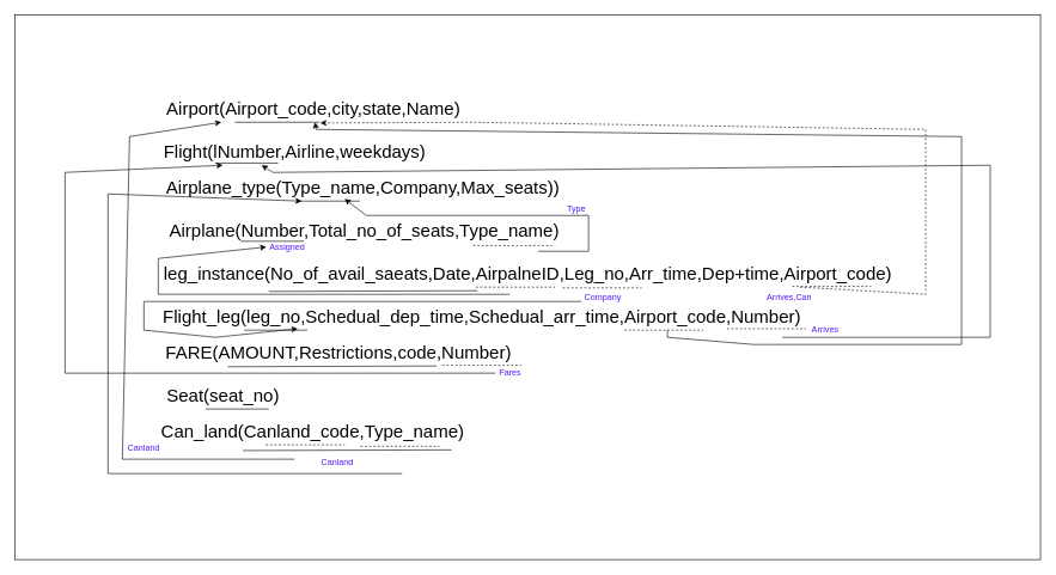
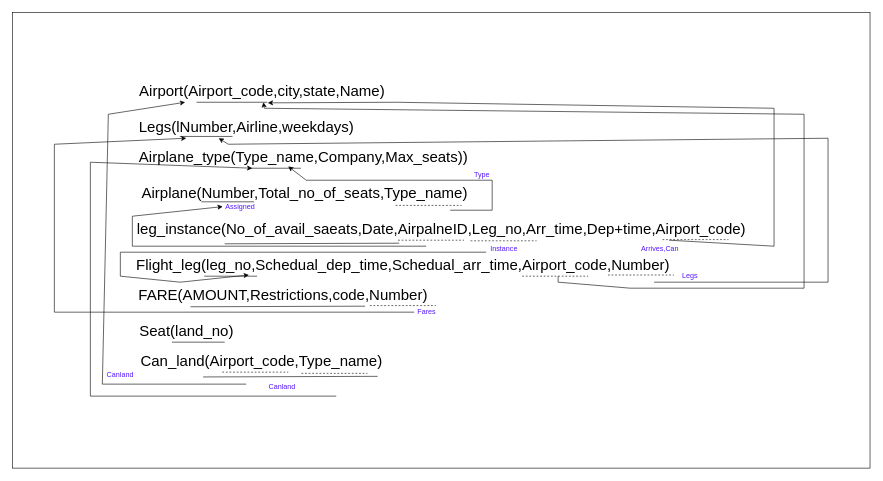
  <mxCell id="0" />
  <mxCell id="1" parent="0" />
  <mxCell id="2" value="" style="rounded=0;whiteSpace=wrap;html=1;" parent="1" vertex="1"><mxGeometry x="20" y="20" width="1430" height="760" as="geometry" /></mxCell>
  <mxCell id="3" value="Flight_leg(leg_no,Schedual_dep_time,Schedual_arr_time,Airport_code,Number)" style="text;html=1;align=center;verticalAlign=middle;resizable=0;points=[];autosize=1;strokeColor=none;fillColor=none;fontSize=25;" parent="1" vertex="1"><mxGeometry x="216" y="420" width="910" height="40" as="geometry" /></mxCell>
- <mxCell id="4" value="Flight(lNumber,Airline,weekdays)" style="text;html=1;align=center;verticalAlign=middle;resizable=0;points=[];autosize=1;strokeColor=none;fillColor=none;fontSize=25;" parent="1" vertex="1"><mxGeometry x="215" y="190" width="390" height="40" as="geometry" /></mxCell>
+ <mxCell id="4" value="Legs(lNumber,Airline,weekdays)" style="text;html=1;align=center;verticalAlign=middle;resizable=0;points=[];autosize=1;strokeColor=none;fillColor=none;fontSize=25;" parent="1" vertex="1"><mxGeometry x="215" y="190" width="390" height="40" as="geometry" /></mxCell>
  <mxCell id="5" value="FARE(AMOUNT,Restrictions,code,Number)" style="text;html=1;align=center;verticalAlign=middle;resizable=0;points=[];autosize=1;strokeColor=none;fillColor=none;fontSize=25;" parent="1" vertex="1"><mxGeometry x="216" y="470" width="510" height="40" as="geometry" /></mxCell>
  <mxCell id="6" value="Airplane_type(Type_name,Company,Max_seats))" style="text;html=1;align=center;verticalAlign=middle;resizable=0;points=[];autosize=1;strokeColor=none;fillColor=none;fontSize=25;" parent="1" vertex="1"><mxGeometry x="220" y="240" width="570" height="40" as="geometry" /></mxCell>
  <mxCell id="7" value="Airplane(Number,Total_no_of_seats,Type_name)" style="text;html=1;align=center;verticalAlign=middle;resizable=0;points=[];autosize=1;strokeColor=none;fillColor=none;fontSize=25;" parent="1" vertex="1"><mxGeometry x="212" y="300" width="590" height="40" as="geometry" /></mxCell>
  <mxCell id="8" value="leg_instance(No_of_avail_saeats,Date,AirpalneID,Leg_no,Arr_time,Dep+time,Airport_code)" style="text;html=1;align=center;verticalAlign=middle;resizable=0;points=[];autosize=1;strokeColor=none;fillColor=none;fontSize=25;" parent="1" vertex="1"><mxGeometry x="215" y="360" width="1040" height="40" as="geometry" /></mxCell>
- <mxCell id="9" value="Seat(seat_no)" style="text;html=1;align=center;verticalAlign=middle;resizable=0;points=[];autosize=1;strokeColor=none;fillColor=none;fontSize=25;" parent="1" vertex="1"><mxGeometry x="220" y="530" width="180" height="40" as="geometry" /></mxCell>
+ <mxCell id="9" value="Seat(land_no)" style="text;html=1;align=center;verticalAlign=middle;resizable=0;points=[];autosize=1;strokeColor=none;fillColor=none;fontSize=25;" parent="1" vertex="1"><mxGeometry x="220" y="530" width="180" height="40" as="geometry" /></mxCell>
  <mxCell id="10" value="Airport(Airport_code,city,state,Name)" style="text;html=1;align=center;verticalAlign=middle;resizable=0;points=[];autosize=1;strokeColor=none;fillColor=none;fontSize=25;" parent="1" vertex="1"><mxGeometry x="221" y="130" width="430" height="40" as="geometry" /></mxCell>
  <mxCell id="11" value="" style="endArrow=none;html=1;rounded=0;" parent="1" edge="1"><mxGeometry width="50" height="50" relative="1" as="geometry"><mxPoint x="445" y="170" as="sourcePoint" /><mxPoint x="327" y="170.002" as="targetPoint" /></mxGeometry></mxCell>
  <mxCell id="12" value="" style="endArrow=none;html=1;rounded=0;" parent="1" edge="1"><mxGeometry width="50" height="50" relative="1" as="geometry"><mxPoint x="387" y="227" as="sourcePoint" /><mxPoint x="299" y="227.002" as="targetPoint" /></mxGeometry></mxCell>
  <mxCell id="13" value="" style="endArrow=none;html=1;rounded=0;" parent="1" edge="1"><mxGeometry width="50" height="50" relative="1" as="geometry"><mxPoint x="501" y="280" as="sourcePoint" /><mxPoint x="413" y="280.002" as="targetPoint" /></mxGeometry></mxCell>
  <mxCell id="14" value="" style="endArrow=none;html=1;rounded=0;" parent="1" edge="1"><mxGeometry width="50" height="50" relative="1" as="geometry"><mxPoint x="423" y="336" as="sourcePoint" /><mxPoint x="335" y="336.002" as="targetPoint" /></mxGeometry></mxCell>
  <mxCell id="15" value="" style="endArrow=none;html=1;rounded=0;" parent="1" edge="1"><mxGeometry width="50" height="50" relative="1" as="geometry"><mxPoint x="374" y="406" as="sourcePoint" /><mxPoint x="665" y="405.002" as="targetPoint" /></mxGeometry></mxCell>
  <mxCell id="16" value="" style="endArrow=none;html=1;rounded=0;" parent="1" edge="1"><mxGeometry width="50" height="50" relative="1" as="geometry"><mxPoint x="317" y="511" as="sourcePoint" /><mxPoint x="608" y="510.002" as="targetPoint" /></mxGeometry></mxCell>
  <mxCell id="17" value="" style="endArrow=none;html=1;rounded=0;" parent="1" edge="1"><mxGeometry width="50" height="50" relative="1" as="geometry"><mxPoint x="428" y="460" as="sourcePoint" /><mxPoint x="340" y="460.002" as="targetPoint" /></mxGeometry></mxCell>
  <mxCell id="18" value="" style="endArrow=none;html=1;rounded=0;" parent="1" edge="1"><mxGeometry width="50" height="50" relative="1" as="geometry"><mxPoint x="374" y="570" as="sourcePoint" /><mxPoint x="286" y="570.002" as="targetPoint" /></mxGeometry></mxCell>
- <mxCell id="19" value="Can_land(Canland_code,Type_name)" style="text;html=1;align=center;verticalAlign=middle;resizable=0;points=[];autosize=1;strokeColor=none;fillColor=none;fontSize=25;" vertex="1" parent="1"><mxGeometry x="220" y="580" width="430" height="40" as="geometry" /></mxCell>
+ <mxCell id="19" value="Can_land(Airport_code,Type_name)" style="text;html=1;align=center;verticalAlign=middle;resizable=0;points=[];autosize=1;strokeColor=none;fillColor=none;fontSize=25;" vertex="1" parent="1"><mxGeometry x="220" y="580" width="430" height="40" as="geometry" /></mxCell>
  <mxCell id="20" value="" style="endArrow=none;dashed=1;html=1;rounded=0;" edge="1" parent="1"><mxGeometry width="50" height="50" relative="1" as="geometry"><mxPoint x="370" y="620" as="sourcePoint" /><mxPoint x="480" y="620" as="targetPoint" /></mxGeometry></mxCell>
  <mxCell id="21" value="" style="endArrow=none;dashed=1;html=1;rounded=0;" edge="1" parent="1"><mxGeometry width="50" height="50" relative="1" as="geometry"><mxPoint x="502" y="622" as="sourcePoint" /><mxPoint x="612" y="622" as="targetPoint" /></mxGeometry></mxCell>
  <mxCell id="22" value="" style="endArrow=none;html=1;rounded=0;" edge="1" parent="1"><mxGeometry width="50" height="50" relative="1" as="geometry"><mxPoint x="338" y="628" as="sourcePoint" /><mxPoint x="629" y="627.002" as="targetPoint" /></mxGeometry></mxCell>
  <mxCell id="23" value="" style="endArrow=none;dashed=1;html=1;rounded=0;" edge="1" parent="1"><mxGeometry width="50" height="50" relative="1" as="geometry"><mxPoint x="870" y="460" as="sourcePoint" /><mxPoint x="980" y="460" as="targetPoint" /></mxGeometry></mxCell>
  <mxCell id="24" value="" style="endArrow=classic;html=1;rounded=0;" edge="1" parent="1" target="10"><mxGeometry width="50" height="50" relative="1" as="geometry"><mxPoint x="930" y="460" as="sourcePoint" /><mxPoint x="1350" y="330" as="targetPoint" /><Array as="points"><mxPoint x="930" y="470" /><mxPoint x="1050" y="480" /><mxPoint x="1340" y="480" /><mxPoint x="1340" y="190" /><mxPoint x="440" y="180" /></Array></mxGeometry></mxCell>
  <mxCell id="25" value="" style="endArrow=classic;html=1;rounded=0;" edge="1" parent="1" target="10"><mxGeometry width="50" height="50" relative="1" as="geometry"><mxPoint x="410" y="640" as="sourcePoint" /><mxPoint x="350" y="170" as="targetPoint" /><Array as="points"><mxPoint x="170" y="640" /><mxPoint x="180" y="190" /></Array></mxGeometry></mxCell>
  <mxCell id="26" value="&lt;font color=&quot;#5517ff&quot;&gt;Canland&lt;/font&gt;" style="text;html=1;align=center;verticalAlign=middle;whiteSpace=wrap;rounded=0;" vertex="1" parent="1"><mxGeometry x="170" y="610" width="60" height="30" as="geometry" /></mxCell>
  <mxCell id="27" value="" style="endArrow=classic;html=1;rounded=0;" edge="1" parent="1"><mxGeometry width="50" height="50" relative="1" as="geometry"><mxPoint x="560" y="660" as="sourcePoint" /><mxPoint x="420" y="280" as="targetPoint" /><Array as="points"><mxPoint x="150" y="660" /><mxPoint x="150" y="270" /></Array></mxGeometry></mxCell>
  <mxCell id="28" value="&lt;font color=&quot;#5517ff&quot;&gt;Canland&lt;/font&gt;" style="text;html=1;align=center;verticalAlign=middle;whiteSpace=wrap;rounded=0;" vertex="1" parent="1"><mxGeometry x="440" y="630" width="60" height="30" as="geometry" /></mxCell>
  <mxCell id="29" value="" style="endArrow=none;dashed=1;html=1;rounded=0;" edge="1" parent="1"><mxGeometry width="50" height="50" relative="1" as="geometry"><mxPoint x="659" y="342" as="sourcePoint" /><mxPoint x="769" y="342" as="targetPoint" /></mxGeometry></mxCell>
  <mxCell id="30" value="" style="endArrow=classic;html=1;rounded=0;entryX=0.456;entryY=0.925;entryDx=0;entryDy=0;entryPerimeter=0;" edge="1" parent="1" target="6"><mxGeometry width="50" height="50" relative="1" as="geometry"><mxPoint x="750" y="350" as="sourcePoint" /><mxPoint x="850" y="370" as="targetPoint" /><Array as="points"><mxPoint x="820" y="350" /><mxPoint x="820" y="300" /><mxPoint x="510" y="300" /></Array></mxGeometry></mxCell>
  <mxCell id="31" value="&lt;font color=&quot;#5517ff&quot;&gt;Type&lt;/font&gt;" style="text;html=1;align=center;verticalAlign=middle;whiteSpace=wrap;rounded=0;" vertex="1" parent="1"><mxGeometry x="773" y="276" width="60" height="30" as="geometry" /></mxCell>
  <mxCell id="32" value="" style="endArrow=none;dashed=1;html=1;rounded=0;" edge="1" parent="1"><mxGeometry width="50" height="50" relative="1" as="geometry"><mxPoint x="663" y="400" as="sourcePoint" /><mxPoint x="773" y="400" as="targetPoint" /></mxGeometry></mxCell>
  <mxCell id="33" value="" style="endArrow=classic;html=1;rounded=0;entryX=0.269;entryY=1.1;entryDx=0;entryDy=0;entryPerimeter=0;" edge="1" parent="1" target="7"><mxGeometry width="50" height="50" relative="1" as="geometry"><mxPoint x="710" y="410" as="sourcePoint" /><mxPoint x="560" y="280" as="targetPoint" /><Array as="points"><mxPoint x="220" y="410" /><mxPoint x="220" y="360" /></Array></mxGeometry></mxCell>
  <mxCell id="34" value="&lt;font color=&quot;#5517ff&quot;&gt;Assigned&lt;/font&gt;" style="text;html=1;align=center;verticalAlign=middle;whiteSpace=wrap;rounded=0;" vertex="1" parent="1"><mxGeometry x="370" y="330" width="60" height="30" as="geometry" /></mxCell>
  <mxCell id="35" value="" style="endArrow=none;dashed=1;html=1;rounded=0;" edge="1" parent="1"><mxGeometry width="50" height="50" relative="1" as="geometry"><mxPoint x="784" y="401" as="sourcePoint" /><mxPoint x="894" y="401" as="targetPoint" /></mxGeometry></mxCell>
  <mxCell id="36" value="" style="endArrow=classic;html=1;rounded=0;entryX=0.218;entryY=0.95;entryDx=0;entryDy=0;entryPerimeter=0;" edge="1" parent="1" target="3"><mxGeometry width="50" height="50" relative="1" as="geometry"><mxPoint x="810" y="420" as="sourcePoint" /><mxPoint x="730" y="600" as="targetPoint" /><Array as="points"><mxPoint x="690" y="420" /><mxPoint x="360" y="420" /><mxPoint x="200" y="420" /><mxPoint x="200" y="460" /><mxPoint x="300" y="470" /></Array></mxGeometry></mxCell>
- <mxCell id="37" value="&lt;font color=&quot;#5517ff&quot;&gt;Company&lt;/font&gt;" style="text;html=1;align=center;verticalAlign=middle;whiteSpace=wrap;rounded=0;" vertex="1" parent="1"><mxGeometry x="810" y="400" width="60" height="30" as="geometry" /></mxCell>
+ <mxCell id="37" value="&lt;font color=&quot;#5517ff&quot;&gt;Instance&lt;/font&gt;" style="text;html=1;align=center;verticalAlign=middle;whiteSpace=wrap;rounded=0;" vertex="1" parent="1"><mxGeometry x="810" y="400" width="60" height="30" as="geometry" /></mxCell>
  <mxCell id="38" value="" style="endArrow=none;dashed=1;html=1;rounded=0;" edge="1" parent="1"><mxGeometry width="50" height="50" relative="1" as="geometry"><mxPoint x="1104" y="399" as="sourcePoint" /><mxPoint x="1214" y="399" as="targetPoint" /></mxGeometry></mxCell>
- <mxCell id="39" value="" style="endArrow=classic;html=1;rounded=0;entryX=0.523;entryY=1.025;entryDx=0;entryDy=0;entryPerimeter=0;exitX=0.75;exitY=0;exitDx=0;exitDy=0;dashed=1;" edge="1" parent="1" source="40" target="10"><mxGeometry width="50" height="50" relative="1" as="geometry"><mxPoint x="1030" y="410" as="sourcePoint" /><mxPoint x="1140" y="200" as="targetPoint" /><Array as="points"><mxPoint x="1290" y="410" /><mxPoint x="1290" y="180" /><mxPoint x="660" y="170" /></Array></mxGeometry></mxCell>
+ <mxCell id="39" value="" style="endArrow=classic;html=1;rounded=0;entryX=0.523;entryY=1.025;entryDx=0;entryDy=0;entryPerimeter=0;exitX=0.75;exitY=0;exitDx=0;exitDy=0;" edge="1" parent="1" source="40" target="10"><mxGeometry width="50" height="50" relative="1" as="geometry"><mxPoint x="1030" y="410" as="sourcePoint" /><mxPoint x="1140" y="200" as="targetPoint" /><Array as="points"><mxPoint x="1290" y="410" /><mxPoint x="1290" y="180" /><mxPoint x="660" y="170" /></Array></mxGeometry></mxCell>
  <mxCell id="40" value="&lt;font color=&quot;#5517ff&quot;&gt;Arrives,Can&lt;/font&gt;" style="text;html=1;align=center;verticalAlign=middle;whiteSpace=wrap;rounded=0;" vertex="1" parent="1"><mxGeometry x="1070" y="400" width="60" height="30" as="geometry" /></mxCell>
  <mxCell id="41" value="" style="endArrow=none;dashed=1;html=1;rounded=0;" edge="1" parent="1"><mxGeometry width="50" height="50" relative="1" as="geometry"><mxPoint x="616" y="509" as="sourcePoint" /><mxPoint x="726" y="509" as="targetPoint" /></mxGeometry></mxCell>
  <mxCell id="42" value="" style="endArrow=classic;html=1;rounded=0;" edge="1" parent="1"><mxGeometry width="50" height="50" relative="1" as="geometry"><mxPoint x="690" y="520" as="sourcePoint" /><mxPoint x="310" y="230" as="targetPoint" /><Array as="points"><mxPoint x="90" y="520" /><mxPoint x="90" y="240" /></Array></mxGeometry></mxCell>
  <mxCell id="43" value="&lt;font color=&quot;#5517ff&quot;&gt;Fares&lt;/font&gt;" style="text;html=1;align=center;verticalAlign=middle;whiteSpace=wrap;rounded=0;" vertex="1" parent="1"><mxGeometry x="681" y="504" width="60" height="30" as="geometry" /></mxCell>
  <mxCell id="44" value="" style="endArrow=none;dashed=1;html=1;rounded=0;" edge="1" parent="1"><mxGeometry width="50" height="50" relative="1" as="geometry"><mxPoint x="1013" y="458" as="sourcePoint" /><mxPoint x="1123" y="458" as="targetPoint" /></mxGeometry></mxCell>
- <mxCell id="45" value="&lt;font color=&quot;#5517ff&quot;&gt;Arrives&lt;/font&gt;" style="text;html=1;align=center;verticalAlign=middle;whiteSpace=wrap;rounded=0;" vertex="1" parent="1"><mxGeometry x="1120" y="444" width="60" height="30" as="geometry" /></mxCell>
+ <mxCell id="45" value="&lt;font color=&quot;#5517ff&quot;&gt;Legs&lt;/font&gt;" style="text;html=1;align=center;verticalAlign=middle;whiteSpace=wrap;rounded=0;" vertex="1" parent="1"><mxGeometry x="1120" y="444" width="60" height="30" as="geometry" /></mxCell>
  <mxCell id="46" value="" style="endArrow=classic;html=1;rounded=0;entryX=0.382;entryY=1;entryDx=0;entryDy=0;entryPerimeter=0;" edge="1" parent="1" target="4"><mxGeometry width="50" height="50" relative="1" as="geometry"><mxPoint x="1090" y="470" as="sourcePoint" /><mxPoint x="1150" y="340" as="targetPoint" /><Array as="points"><mxPoint x="1380" y="470" /><mxPoint x="1380" y="230" /><mxPoint x="380" y="240" /></Array></mxGeometry></mxCell>
